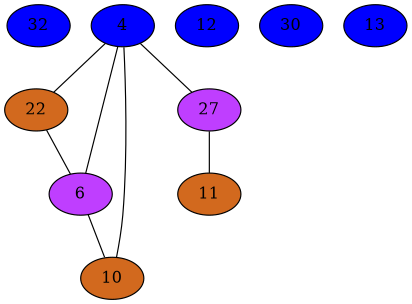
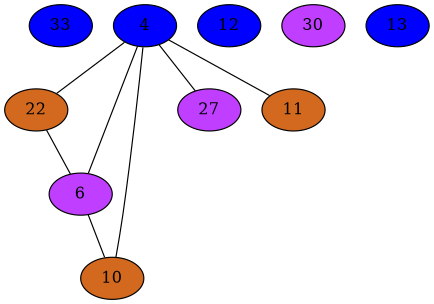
  strict graph {
    node [fillcolor=blue1 style=filled]
-   n1 [label=32]
+   n1 [label=33]
    n2 [label=4]
    n3 [fillcolor=chocolate label=22]
    n4 [fillcolor=darkorchid1 label=6]
    n5 [fillcolor=chocolate label=10]
    n6 [fillcolor=darkorchid1 label=27]
    n7 [fillcolor=chocolate label=11]
    n8 [label=12]
-   n9 [label=30]
+   n9 [fillcolor=darkorchid1 label=30]
    n10 [label=13]
    n2 -- n3
    n2 -- n4
    n2 -- n5
    n2 -- n6
-   n6 -- n7
+   n2 -- n7
    n3 -- n4
    n4 -- n5
  }
